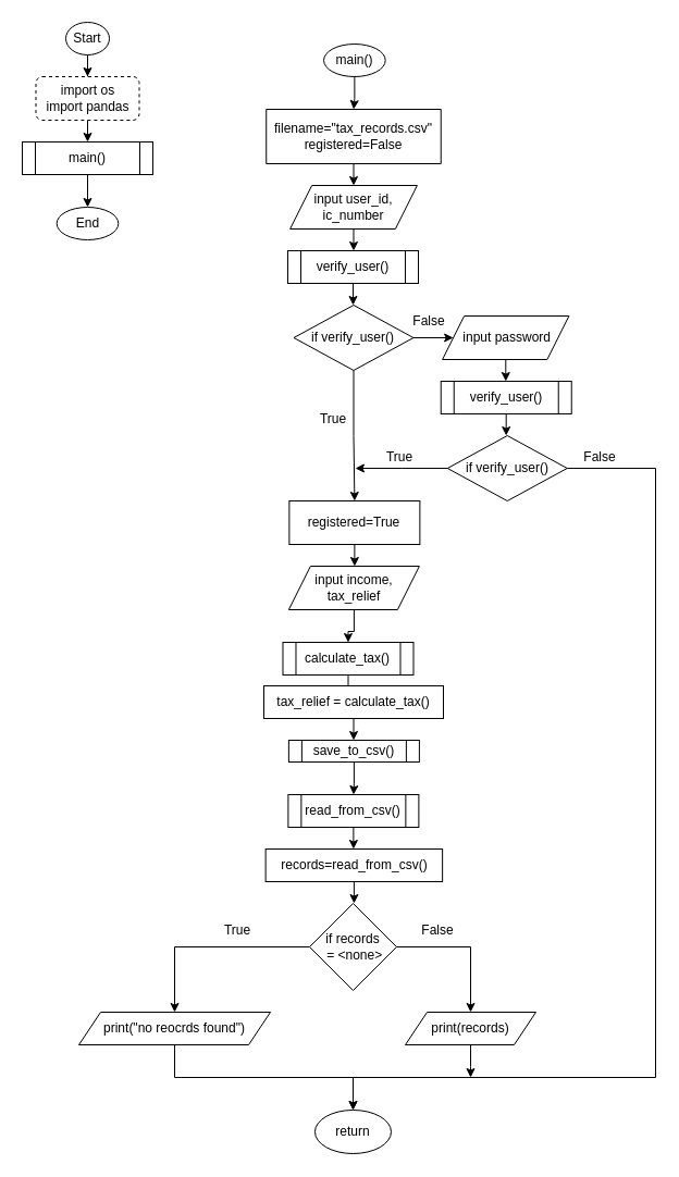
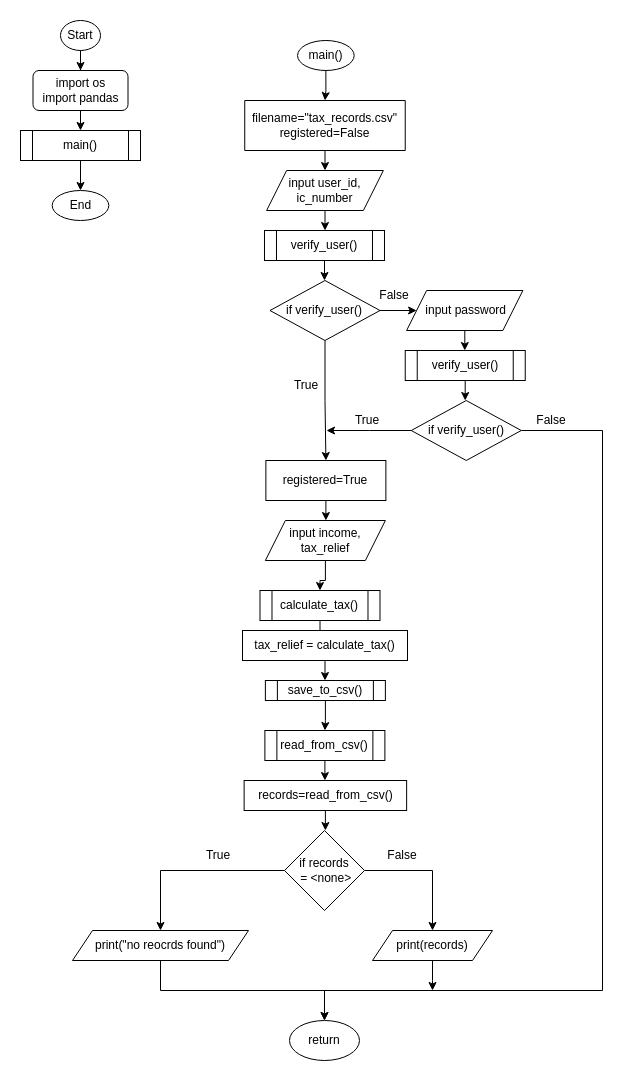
  <mxCell id="0" />
  <mxCell id="1" parent="0" />
  <mxCell id="2" style="edgeStyle=orthogonalEdgeStyle;rounded=0;orthogonalLoop=1;jettySize=auto;html=1;" edge="1" parent="1" source="3" target="5"><mxGeometry relative="1" as="geometry" /></mxCell>
  <mxCell id="3" value="Start" style="ellipse;whiteSpace=wrap;html=1;" vertex="1" parent="1"><mxGeometry x="60.01" y="20" width="40" height="30" as="geometry" /></mxCell>
  <mxCell id="4" style="edgeStyle=orthogonalEdgeStyle;rounded=0;orthogonalLoop=1;jettySize=auto;html=1;entryX=0.5;entryY=0;entryDx=0;entryDy=0;" edge="1" parent="1" source="5"><mxGeometry relative="1" as="geometry"><mxPoint x="80" y="130" as="targetPoint" /></mxGeometry></mxCell>
- <mxCell id="5" value="&lt;div&gt;import os&lt;/div&gt;&lt;div&gt;import pandas&lt;/div&gt;" style="rounded=1;whiteSpace=wrap;html=1;dashed=1;" vertex="1" parent="1"><mxGeometry x="32.51" y="70" width="95" height="40" as="geometry" /></mxCell>
+ <mxCell id="5" value="&lt;div&gt;import os&lt;/div&gt;&lt;div&gt;import pandas&lt;/div&gt;" style="rounded=1;whiteSpace=wrap;html=1;" vertex="1" parent="1"><mxGeometry x="32.51" y="70" width="95" height="40" as="geometry" /></mxCell>
  <mxCell id="6" style="edgeStyle=orthogonalEdgeStyle;rounded=0;orthogonalLoop=1;jettySize=auto;html=1;entryX=0.5;entryY=0;entryDx=0;entryDy=0;" edge="1" parent="1" source="7" target="9"><mxGeometry relative="1" as="geometry" /></mxCell>
  <mxCell id="7" value="filename=&quot;tax_records.csv&quot;&lt;div&gt;&lt;span style=&quot;background-color: initial;&quot;&gt;registered=False&lt;/span&gt;&lt;br&gt;&lt;/div&gt;" style="shape=parallelogram;perimeter=parallelogramPerimeter;whiteSpace=wrap;html=1;fixedSize=1;size=-19.5;" vertex="1" parent="1"><mxGeometry x="244.24" y="100" width="160.5" height="50" as="geometry" /></mxCell>
  <mxCell id="8" style="edgeStyle=orthogonalEdgeStyle;rounded=0;orthogonalLoop=1;jettySize=auto;html=1;entryX=0.5;entryY=0;entryDx=0;entryDy=0;" edge="1" parent="1" source="9" target="14"><mxGeometry relative="1" as="geometry" /></mxCell>
  <mxCell id="9" value="input user_id,&lt;div&gt;ic_number&lt;/div&gt;" style="shape=parallelogram;perimeter=parallelogramPerimeter;whiteSpace=wrap;html=1;fixedSize=1;" vertex="1" parent="1"><mxGeometry x="266.12" y="170" width="116.75" height="40" as="geometry" /></mxCell>
  <mxCell id="10" style="edgeStyle=orthogonalEdgeStyle;rounded=0;orthogonalLoop=1;jettySize=auto;html=1;" edge="1" parent="1" source="12" target="16"><mxGeometry relative="1" as="geometry" /></mxCell>
  <mxCell id="11" style="edgeStyle=orthogonalEdgeStyle;rounded=0;orthogonalLoop=1;jettySize=auto;html=1;entryX=0;entryY=0.5;entryDx=0;entryDy=0;" edge="1" parent="1" source="12" target="18"><mxGeometry relative="1" as="geometry" /></mxCell>
  <mxCell id="12" value="if verify_user()" style="rhombus;whiteSpace=wrap;html=1;" vertex="1" parent="1"><mxGeometry x="269.49" y="280" width="110" height="60" as="geometry" /></mxCell>
  <mxCell id="13" style="edgeStyle=orthogonalEdgeStyle;rounded=0;orthogonalLoop=1;jettySize=auto;html=1;entryX=0.5;entryY=0;entryDx=0;entryDy=0;" edge="1" parent="1" source="14" target="12"><mxGeometry relative="1" as="geometry" /></mxCell>
  <mxCell id="14" value="verify_user()" style="shape=process;whiteSpace=wrap;html=1;backgroundOutline=1;" vertex="1" parent="1"><mxGeometry x="263.99" y="230" width="120" height="30" as="geometry" /></mxCell>
  <mxCell id="15" style="edgeStyle=orthogonalEdgeStyle;rounded=0;orthogonalLoop=1;jettySize=auto;html=1;" edge="1" parent="1" source="16" target="31"><mxGeometry relative="1" as="geometry" /></mxCell>
  <mxCell id="16" value="registered=True" style="rounded=0;whiteSpace=wrap;html=1;" vertex="1" parent="1"><mxGeometry x="265.37" y="460" width="120" height="40" as="geometry" /></mxCell>
  <mxCell id="17" style="edgeStyle=orthogonalEdgeStyle;rounded=0;orthogonalLoop=1;jettySize=auto;html=1;entryX=0.5;entryY=0;entryDx=0;entryDy=0;" edge="1" parent="1" source="18" target="20"><mxGeometry relative="1" as="geometry" /></mxCell>
  <mxCell id="18" value="&amp;nbsp;input password" style="shape=parallelogram;perimeter=parallelogramPerimeter;whiteSpace=wrap;html=1;fixedSize=1;" vertex="1" parent="1"><mxGeometry x="406.12" y="290" width="116.25" height="40" as="geometry" /></mxCell>
  <mxCell id="19" style="edgeStyle=orthogonalEdgeStyle;rounded=0;orthogonalLoop=1;jettySize=auto;html=1;" edge="1" parent="1" source="20"><mxGeometry relative="1" as="geometry"><mxPoint x="464.74" y="399.026" as="targetPoint" /></mxGeometry></mxCell>
  <mxCell id="20" value="verify_user()" style="shape=process;whiteSpace=wrap;html=1;backgroundOutline=1;" vertex="1" parent="1"><mxGeometry x="404.74" y="350" width="120" height="30" as="geometry" /></mxCell>
  <mxCell id="21" style="edgeStyle=orthogonalEdgeStyle;rounded=0;orthogonalLoop=1;jettySize=auto;html=1;exitX=0.5;exitY=1;exitDx=0;exitDy=0;" edge="1" parent="1" source="20" target="20"><mxGeometry relative="1" as="geometry" /></mxCell>
  <mxCell id="22" style="edgeStyle=orthogonalEdgeStyle;rounded=0;orthogonalLoop=1;jettySize=auto;html=1;" edge="1" parent="1" source="24"><mxGeometry relative="1" as="geometry"><mxPoint x="325.99" y="430" as="targetPoint" /></mxGeometry></mxCell>
  <mxCell id="23" style="edgeStyle=orthogonalEdgeStyle;rounded=0;orthogonalLoop=1;jettySize=auto;html=1;" edge="1" parent="1" source="24" target="25"><mxGeometry relative="1" as="geometry"><Array as="points"><mxPoint x="602" y="430" /><mxPoint x="602" y="990" /><mxPoint x="324" y="990" /></Array></mxGeometry></mxCell>
  <mxCell id="24" value="if verify_user()" style="rhombus;whiteSpace=wrap;html=1;" vertex="1" parent="1"><mxGeometry x="410.75" y="400" width="110" height="60" as="geometry" /></mxCell>
  <mxCell id="25" value="return" style="ellipse;whiteSpace=wrap;html=1;" vertex="1" parent="1"><mxGeometry x="288.99" y="1020" width="70" height="40" as="geometry" /></mxCell>
  <mxCell id="26" value="True" style="text;html=1;align=center;verticalAlign=middle;whiteSpace=wrap;rounded=0;" vertex="1" parent="1"><mxGeometry x="275.99" y="370" width="60" height="30" as="geometry" /></mxCell>
  <mxCell id="27" value="True" style="text;html=1;align=center;verticalAlign=middle;whiteSpace=wrap;rounded=0;" vertex="1" parent="1"><mxGeometry x="337.49" y="404.5" width="60" height="30" as="geometry" /></mxCell>
  <mxCell id="28" value="False" style="text;html=1;align=center;verticalAlign=middle;whiteSpace=wrap;rounded=0;" vertex="1" parent="1"><mxGeometry x="520.75" y="405" width="60" height="30" as="geometry" /></mxCell>
  <mxCell id="29" value="False" style="text;html=1;align=center;verticalAlign=middle;whiteSpace=wrap;rounded=0;" vertex="1" parent="1"><mxGeometry x="364.49" y="280" width="60" height="30" as="geometry" /></mxCell>
  <mxCell id="30" style="edgeStyle=orthogonalEdgeStyle;rounded=0;orthogonalLoop=1;jettySize=auto;html=1;entryX=0.5;entryY=0;entryDx=0;entryDy=0;" edge="1" parent="1" source="31" target="33"><mxGeometry relative="1" as="geometry" /></mxCell>
  <mxCell id="31" value="input income, tax_relief" style="shape=parallelogram;perimeter=parallelogramPerimeter;whiteSpace=wrap;html=1;fixedSize=1;" vertex="1" parent="1"><mxGeometry x="264.87" y="520" width="120" height="40" as="geometry" /></mxCell>
  <mxCell id="32" style="edgeStyle=orthogonalEdgeStyle;rounded=0;orthogonalLoop=1;jettySize=auto;html=1;entryX=0.5;entryY=0;entryDx=0;entryDy=0;" edge="1" parent="1" source="33" target="35"><mxGeometry relative="1" as="geometry" /></mxCell>
  <mxCell id="33" value="calculate_tax()" style="shape=process;whiteSpace=wrap;html=1;backgroundOutline=1;" vertex="1" parent="1"><mxGeometry x="259.49" y="590" width="120" height="30" as="geometry" /></mxCell>
  <mxCell id="34" style="edgeStyle=orthogonalEdgeStyle;rounded=0;orthogonalLoop=1;jettySize=auto;html=1;" edge="1" parent="1" source="35" target="37"><mxGeometry relative="1" as="geometry" /></mxCell>
  <mxCell id="35" value="tax_relief = calculate_tax()" style="rounded=0;whiteSpace=wrap;html=1;" vertex="1" parent="1"><mxGeometry x="242" y="630" width="165" height="30" as="geometry" /></mxCell>
  <mxCell id="36" style="edgeStyle=orthogonalEdgeStyle;rounded=0;orthogonalLoop=1;jettySize=auto;html=1;" edge="1" parent="1" source="37" target="39"><mxGeometry relative="1" as="geometry" /></mxCell>
  <mxCell id="37" value="save_to_csv()" style="shape=process;whiteSpace=wrap;html=1;backgroundOutline=1;" vertex="1" parent="1"><mxGeometry x="264.88" y="680" width="120" height="20" as="geometry" /></mxCell>
  <mxCell id="38" style="edgeStyle=orthogonalEdgeStyle;rounded=0;orthogonalLoop=1;jettySize=auto;html=1;" edge="1" parent="1" source="39" target="41"><mxGeometry relative="1" as="geometry" /></mxCell>
  <mxCell id="39" value="read_from_csv()" style="shape=process;whiteSpace=wrap;html=1;backgroundOutline=1;" vertex="1" parent="1"><mxGeometry x="264.38" y="730" width="120" height="30" as="geometry" /></mxCell>
  <mxCell id="40" style="edgeStyle=orthogonalEdgeStyle;rounded=0;orthogonalLoop=1;jettySize=auto;html=1;entryX=0.5;entryY=0;entryDx=0;entryDy=0;" edge="1" parent="1" source="41" target="44"><mxGeometry relative="1" as="geometry" /></mxCell>
  <mxCell id="41" value="records=read_from_csv()" style="rounded=0;whiteSpace=wrap;html=1;" vertex="1" parent="1"><mxGeometry x="243.63" y="780" width="162.5" height="30" as="geometry" /></mxCell>
  <mxCell id="42" style="edgeStyle=orthogonalEdgeStyle;rounded=0;orthogonalLoop=1;jettySize=auto;html=1;entryX=0.5;entryY=0;entryDx=0;entryDy=0;" edge="1" parent="1" source="44" target="48"><mxGeometry relative="1" as="geometry" /></mxCell>
  <mxCell id="43" style="edgeStyle=orthogonalEdgeStyle;rounded=0;orthogonalLoop=1;jettySize=auto;html=1;entryX=0.5;entryY=0;entryDx=0;entryDy=0;" edge="1" parent="1" source="44" target="46"><mxGeometry relative="1" as="geometry" /></mxCell>
  <mxCell id="44" value="if records&lt;div&gt;&amp;nbsp;= &amp;lt;none&amp;gt;&lt;/div&gt;" style="rhombus;whiteSpace=wrap;html=1;" vertex="1" parent="1"><mxGeometry x="283.99" y="830" width="80" height="80" as="geometry" /></mxCell>
  <mxCell id="45" style="edgeStyle=orthogonalEdgeStyle;rounded=0;orthogonalLoop=1;jettySize=auto;html=1;" edge="1" parent="1" source="46"><mxGeometry relative="1" as="geometry"><mxPoint x="432" y="990" as="targetPoint" /></mxGeometry></mxCell>
  <mxCell id="46" value="print(records)" style="shape=parallelogram;perimeter=parallelogramPerimeter;whiteSpace=wrap;html=1;fixedSize=1;" vertex="1" parent="1"><mxGeometry x="372" y="930" width="120" height="30" as="geometry" /></mxCell>
  <mxCell id="47" style="edgeStyle=orthogonalEdgeStyle;rounded=0;orthogonalLoop=1;jettySize=auto;html=1;entryX=0.5;entryY=0;entryDx=0;entryDy=0;" edge="1" parent="1" source="48" target="25"><mxGeometry relative="1" as="geometry"><Array as="points"><mxPoint x="160" y="990" /><mxPoint x="324" y="990" /></Array></mxGeometry></mxCell>
  <mxCell id="48" value="print(&quot;no reocrds found&quot;)" style="shape=parallelogram;perimeter=parallelogramPerimeter;whiteSpace=wrap;html=1;fixedSize=1;" vertex="1" parent="1"><mxGeometry x="72" y="930" width="176.01" height="30" as="geometry" /></mxCell>
  <mxCell id="49" value="True" style="text;html=1;align=center;verticalAlign=middle;whiteSpace=wrap;rounded=0;" vertex="1" parent="1"><mxGeometry x="188.01" y="840" width="60" height="30" as="geometry" /></mxCell>
  <mxCell id="50" value="False" style="text;html=1;align=center;verticalAlign=middle;whiteSpace=wrap;rounded=0;" vertex="1" parent="1"><mxGeometry x="372" y="840" width="60" height="30" as="geometry" /></mxCell>
  <mxCell id="51" style="edgeStyle=orthogonalEdgeStyle;rounded=0;orthogonalLoop=1;jettySize=auto;html=1;entryX=0.5;entryY=0;entryDx=0;entryDy=0;" edge="1" parent="1" source="52" target="7"><mxGeometry relative="1" as="geometry" /></mxCell>
  <mxCell id="52" value="main()" style="ellipse;whiteSpace=wrap;html=1;" vertex="1" parent="1"><mxGeometry x="297.05" y="40" width="56.63" height="30" as="geometry" /></mxCell>
  <mxCell id="53" value="End" style="ellipse;whiteSpace=wrap;html=1;" vertex="1" parent="1"><mxGeometry x="51.69" y="190" width="56.63" height="30" as="geometry" /></mxCell>
  <mxCell id="54" style="edgeStyle=orthogonalEdgeStyle;rounded=0;orthogonalLoop=1;jettySize=auto;html=1;" edge="1" parent="1" source="55" target="53"><mxGeometry relative="1" as="geometry" /></mxCell>
  <mxCell id="55" value="main()" style="shape=process;whiteSpace=wrap;html=1;backgroundOutline=1;" vertex="1" parent="1"><mxGeometry x="20.01" y="130" width="120" height="30" as="geometry" /></mxCell>
